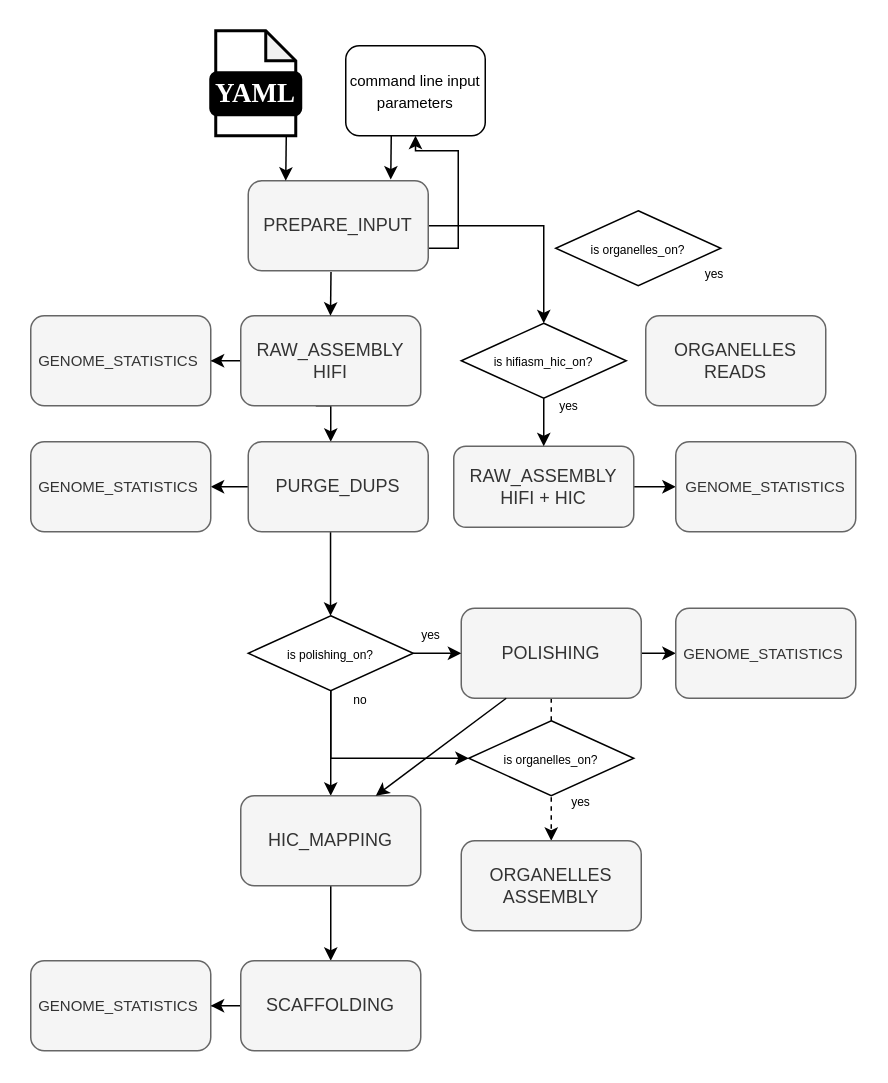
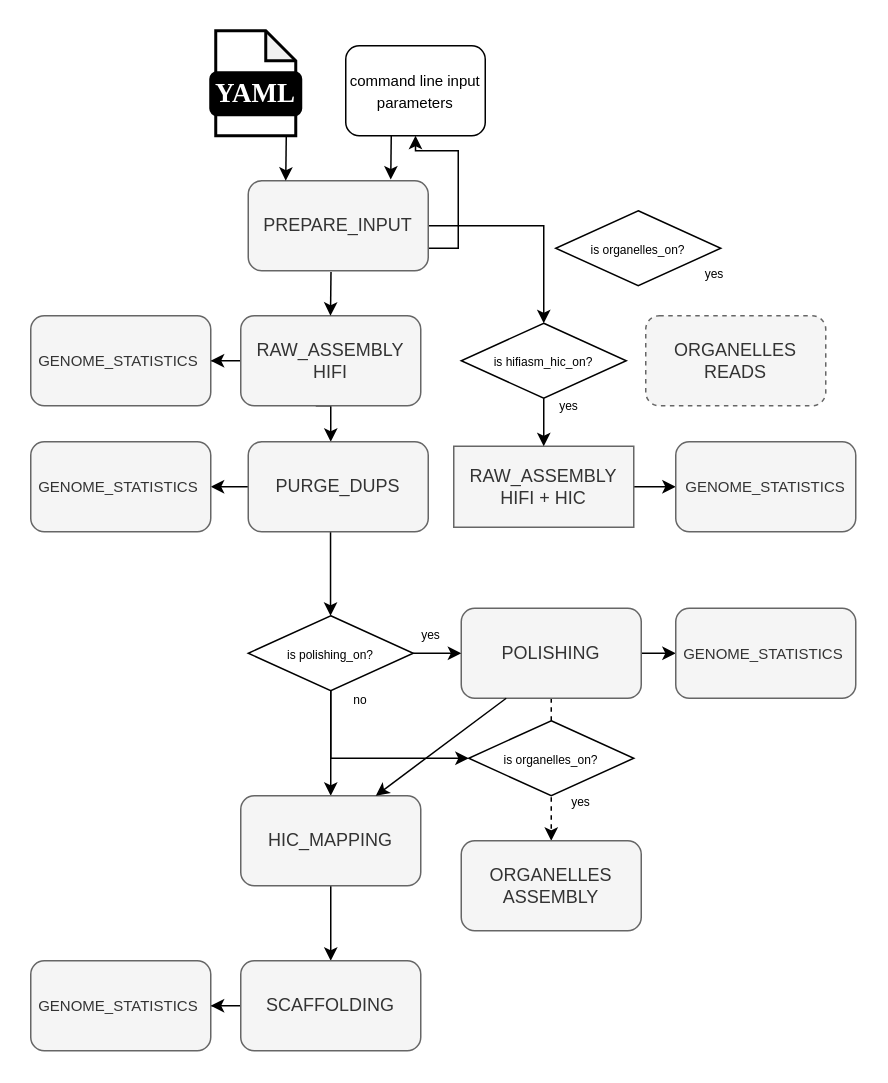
  <mxCell id="0" />
  <mxCell id="1" parent="0" />
  <mxCell id="2" value="" style="group" parent="1" vertex="1" connectable="0"><mxGeometry x="140" y="20" width="60" height="70" as="geometry" /></mxCell>
  <mxCell id="3" value="" style="shape=note;whiteSpace=wrap;html=1;backgroundOutline=1;darkOpacity=0.05;rounded=1;size=20;strokeWidth=2;" parent="2" vertex="1"><mxGeometry x="3.333" width="53.333" height="70" as="geometry" /></mxCell>
  <mxCell id="4" value="&lt;font data-font-src=&quot;https://fonts.googleapis.com/css?family=Maven+Pro&quot; face=&quot;Maven Pro&quot; color=&quot;#ffffff&quot;&gt;&lt;b&gt;&lt;font style=&quot;font-size: 18px;&quot;&gt;YAML&lt;/font&gt;&lt;/b&gt;&lt;/font&gt;" style="rounded=1;whiteSpace=wrap;html=1;strokeWidth=2;fillColor=#000000;" parent="2" vertex="1"><mxGeometry y="28" width="60" height="28" as="geometry" /></mxCell>
  <mxCell id="5" value="&lt;font style=&quot;font-size: 10px;&quot;&gt;command line input parameters&lt;/font&gt;" style="rounded=1;whiteSpace=wrap;html=1;" parent="1" vertex="1"><mxGeometry x="230" y="30" width="93" height="60" as="geometry" /></mxCell>
  <mxCell id="6" style="edgeStyle=orthogonalEdgeStyle;rounded=0;orthogonalLoop=1;jettySize=auto;html=1;entryX=0.5;entryY=0;entryDx=0;entryDy=0;" parent="1" source="8" target="38" edge="1"><mxGeometry relative="1" as="geometry" /></mxCell>
  <mxCell id="7" style="edgeStyle=orthogonalEdgeStyle;rounded=0;orthogonalLoop=1;jettySize=auto;html=1;exitX=1;exitY=0.75;exitDx=0;exitDy=0;" parent="1" source="8" target="5" edge="1"><mxGeometry relative="1" as="geometry" /></mxCell>
  <mxCell id="8" value="PREPARE_INPUT" style="rounded=1;whiteSpace=wrap;html=1;fillColor=#f5f5f5;fontColor=#333333;strokeColor=#666666;" parent="1" vertex="1"><mxGeometry x="165" y="120" width="120" height="60" as="geometry" /></mxCell>
  <mxCell id="9" style="edgeStyle=orthogonalEdgeStyle;rounded=0;orthogonalLoop=1;jettySize=auto;html=1;exitX=0.5;exitY=1;exitDx=0;exitDy=0;entryX=0.5;entryY=0;entryDx=0;entryDy=0;" parent="1" edge="1"><mxGeometry relative="1" as="geometry"><mxPoint x="210" y="270" as="sourcePoint" /><mxPoint x="220" y="294" as="targetPoint" /><Array as="points"><mxPoint x="220" y="270" /></Array></mxGeometry></mxCell>
  <mxCell id="10" value="" style="edgeStyle=orthogonalEdgeStyle;rounded=0;orthogonalLoop=1;jettySize=auto;html=1;" parent="1" source="11" target="25" edge="1"><mxGeometry relative="1" as="geometry" /></mxCell>
  <mxCell id="11" value="RAW_ASSEMBLY&lt;div&gt;HIFI&lt;/div&gt;" style="rounded=1;whiteSpace=wrap;html=1;fillColor=#f5f5f5;fontColor=#333333;strokeColor=#666666;" parent="1" vertex="1"><mxGeometry x="160" y="210" width="120" height="60" as="geometry" /></mxCell>
  <mxCell id="12" style="edgeStyle=orthogonalEdgeStyle;rounded=0;orthogonalLoop=1;jettySize=auto;html=1;exitX=0;exitY=0.5;exitDx=0;exitDy=0;entryX=1;entryY=0.5;entryDx=0;entryDy=0;" parent="1" source="15" target="26" edge="1"><mxGeometry relative="1" as="geometry" /></mxCell>
  <mxCell id="13" value="" style="edgeStyle=orthogonalEdgeStyle;rounded=0;orthogonalLoop=1;jettySize=auto;html=1;" parent="1" source="33" target="21" edge="1"><mxGeometry relative="1" as="geometry" /></mxCell>
  <mxCell id="14" value="" style="edgeStyle=orthogonalEdgeStyle;rounded=0;orthogonalLoop=1;jettySize=auto;html=1;" parent="1" edge="1"><mxGeometry relative="1" as="geometry"><mxPoint x="219.86" y="354" as="sourcePoint" /><mxPoint x="219.86" y="410" as="targetPoint" /></mxGeometry></mxCell>
  <mxCell id="15" value="PURGE_DUPS" style="rounded=1;whiteSpace=wrap;html=1;fillColor=#f5f5f5;fontColor=#333333;strokeColor=#666666;" parent="1" vertex="1"><mxGeometry x="165" y="294" width="120" height="60" as="geometry" /></mxCell>
- <mxCell id="16" value="ORGANELLES READS" style="rounded=1;whiteSpace=wrap;html=1;fillColor=#f5f5f5;fontColor=#333333;strokeColor=#666666;" parent="1" vertex="1"><mxGeometry x="430" y="210" width="120" height="60" as="geometry" /></mxCell>
+ <mxCell id="16" value="ORGANELLES READS" style="rounded=1;whiteSpace=wrap;html=1;fillColor=#f5f5f5;fontColor=#333333;strokeColor=#666666;dashed=1;" parent="1" vertex="1"><mxGeometry x="430" y="210" width="120" height="60" as="geometry" /></mxCell>
  <mxCell id="17" value="" style="edgeStyle=orthogonalEdgeStyle;rounded=0;orthogonalLoop=1;jettySize=auto;html=1;" parent="1" source="19" target="27" edge="1"><mxGeometry relative="1" as="geometry" /></mxCell>
  <mxCell id="18" value="" style="edgeStyle=orthogonalEdgeStyle;rounded=0;orthogonalLoop=1;jettySize=auto;html=1;dashed=1;" parent="1" source="19" target="24" edge="1"><mxGeometry relative="1" as="geometry" /></mxCell>
  <mxCell id="19" value="POLISHING" style="rounded=1;whiteSpace=wrap;html=1;fillColor=#f5f5f5;fontColor=#333333;strokeColor=#666666;" parent="1" vertex="1"><mxGeometry x="307" y="405" width="120" height="60" as="geometry" /></mxCell>
  <mxCell id="20" value="" style="edgeStyle=orthogonalEdgeStyle;rounded=0;orthogonalLoop=1;jettySize=auto;html=1;" parent="1" source="21" target="23" edge="1"><mxGeometry relative="1" as="geometry" /></mxCell>
  <mxCell id="21" value="HIC_MAPPING" style="rounded=1;whiteSpace=wrap;html=1;fillColor=#f5f5f5;fontColor=#333333;strokeColor=#666666;" parent="1" vertex="1"><mxGeometry x="160" y="530" width="120" height="60" as="geometry" /></mxCell>
  <mxCell id="22" value="" style="edgeStyle=orthogonalEdgeStyle;rounded=0;orthogonalLoop=1;jettySize=auto;html=1;" parent="1" source="23" target="28" edge="1"><mxGeometry relative="1" as="geometry" /></mxCell>
  <mxCell id="23" value="SCAFFOLDING" style="rounded=1;whiteSpace=wrap;html=1;fillColor=#f5f5f5;fontColor=#333333;strokeColor=#666666;" parent="1" vertex="1"><mxGeometry x="160" y="640" width="120" height="60" as="geometry" /></mxCell>
  <mxCell id="24" value="ORGANELLES ASSEMBLY" style="rounded=1;whiteSpace=wrap;html=1;fillColor=#f5f5f5;fontColor=#333333;strokeColor=#666666;" parent="1" vertex="1"><mxGeometry x="307" y="560" width="120" height="60" as="geometry" /></mxCell>
  <mxCell id="25" value="&lt;font style=&quot;font-size: 10px;&quot;&gt;GENOME_STATISTICS&amp;nbsp;&lt;/font&gt;" style="rounded=1;whiteSpace=wrap;html=1;fillColor=#f5f5f5;fontColor=#333333;strokeColor=#666666;" parent="1" vertex="1"><mxGeometry x="20" y="210" width="120" height="60" as="geometry" /></mxCell>
  <mxCell id="26" value="&lt;font style=&quot;font-size: 10px;&quot;&gt;GENOME_STATISTICS&amp;nbsp;&lt;/font&gt;" style="rounded=1;whiteSpace=wrap;html=1;fillColor=#f5f5f5;fontColor=#333333;strokeColor=#666666;" parent="1" vertex="1"><mxGeometry x="20" y="294" width="120" height="60" as="geometry" /></mxCell>
  <mxCell id="27" value="&lt;font style=&quot;font-size: 10px;&quot;&gt;GENOME_STATISTICS&amp;nbsp;&lt;/font&gt;" style="rounded=1;whiteSpace=wrap;html=1;fillColor=#f5f5f5;fontColor=#333333;strokeColor=#666666;" parent="1" vertex="1"><mxGeometry x="450" y="405" width="120" height="60" as="geometry" /></mxCell>
  <mxCell id="28" value="&lt;font style=&quot;font-size: 10px;&quot;&gt;GENOME_STATISTICS&amp;nbsp;&lt;/font&gt;" style="rounded=1;whiteSpace=wrap;html=1;fillColor=#f5f5f5;fontColor=#333333;strokeColor=#666666;" parent="1" vertex="1"><mxGeometry x="20" y="640" width="120" height="60" as="geometry" /></mxCell>
  <mxCell id="29" style="edgeStyle=orthogonalEdgeStyle;rounded=0;orthogonalLoop=1;jettySize=auto;html=1;entryX=0.968;entryY=-0.013;entryDx=0;entryDy=0;entryPerimeter=0;" parent="1" edge="1"><mxGeometry relative="1" as="geometry"><mxPoint x="260.34" y="90" as="sourcePoint" /><mxPoint x="260" y="119.22" as="targetPoint" /></mxGeometry></mxCell>
  <mxCell id="30" style="edgeStyle=orthogonalEdgeStyle;rounded=0;orthogonalLoop=1;jettySize=auto;html=1;entryX=0.968;entryY=-0.013;entryDx=0;entryDy=0;entryPerimeter=0;" parent="1" edge="1"><mxGeometry relative="1" as="geometry"><mxPoint x="190.34" y="90.78" as="sourcePoint" /><mxPoint x="190" y="120" as="targetPoint" /></mxGeometry></mxCell>
  <mxCell id="31" style="edgeStyle=orthogonalEdgeStyle;rounded=0;orthogonalLoop=1;jettySize=auto;html=1;entryX=0.968;entryY=-0.013;entryDx=0;entryDy=0;entryPerimeter=0;" parent="1" edge="1"><mxGeometry relative="1" as="geometry"><mxPoint x="220.17" y="180.78" as="sourcePoint" /><mxPoint x="219.83" y="210" as="targetPoint" /></mxGeometry></mxCell>
  <mxCell id="32" value="" style="edgeStyle=orthogonalEdgeStyle;rounded=0;orthogonalLoop=1;jettySize=auto;html=1;" parent="1" source="33" target="19" edge="1"><mxGeometry relative="1" as="geometry" /></mxCell>
  <mxCell id="33" value="&lt;font style=&quot;font-size: 8px;&quot;&gt;is polishing_on?&lt;/font&gt;" style="rhombus;whiteSpace=wrap;html=1;" parent="1" vertex="1"><mxGeometry x="165" y="410" width="110" height="50" as="geometry" /></mxCell>
  <mxCell id="34" style="edgeStyle=orthogonalEdgeStyle;rounded=0;orthogonalLoop=1;jettySize=auto;html=1;exitX=0.5;exitY=1;exitDx=0;exitDy=0;entryX=0;entryY=0.5;entryDx=0;entryDy=0;" parent="1" source="33" target="43" edge="1"><mxGeometry relative="1" as="geometry" /></mxCell>
  <mxCell id="35" value="" style="edgeStyle=orthogonalEdgeStyle;rounded=0;orthogonalLoop=1;jettySize=auto;html=1;" parent="1" source="36" target="39" edge="1"><mxGeometry relative="1" as="geometry" /></mxCell>
- <mxCell id="36" value="RAW_ASSEMBLY HIFI + HIC" style="rounded=1;whiteSpace=wrap;html=1;fillColor=#f5f5f5;fontColor=#333333;strokeColor=#666666;" parent="1" vertex="1"><mxGeometry x="302" y="297" width="120" height="54" as="geometry" /></mxCell>
+ <mxCell id="36" value="RAW_ASSEMBLY HIFI + HIC" style="whiteSpace=wrap;html=1;fillColor=#f5f5f5;fontColor=#333333;strokeColor=#666666;rounded=0;" parent="1" vertex="1"><mxGeometry x="302" y="297" width="120" height="54" as="geometry" /></mxCell>
  <mxCell id="37" value="" style="edgeStyle=orthogonalEdgeStyle;rounded=0;orthogonalLoop=1;jettySize=auto;html=1;" parent="1" source="38" target="36" edge="1"><mxGeometry relative="1" as="geometry" /></mxCell>
  <mxCell id="38" value="&lt;font style=&quot;font-size: 8px;&quot;&gt;is hifiasm_hic_on?&lt;/font&gt;" style="rhombus;whiteSpace=wrap;html=1;" parent="1" vertex="1"><mxGeometry x="307" y="215" width="110" height="50" as="geometry" /></mxCell>
  <mxCell id="39" value="&lt;font style=&quot;font-size: 10px;&quot;&gt;GENOME_STATISTICS&lt;/font&gt;" style="rounded=1;whiteSpace=wrap;html=1;fillColor=#f5f5f5;fontColor=#333333;strokeColor=#666666;" parent="1" vertex="1"><mxGeometry x="450" y="294" width="120" height="60" as="geometry" /></mxCell>
  <mxCell id="40" value="&lt;font style=&quot;font-size: 8px;&quot;&gt;yes&lt;/font&gt;" style="text;html=1;strokeColor=none;fillColor=none;align=center;verticalAlign=middle;whiteSpace=wrap;rounded=0;" parent="1" vertex="1"><mxGeometry x="349" y="254" width="60" height="30" as="geometry" /></mxCell>
  <mxCell id="41" value="&lt;span style=&quot;font-size: 8px;&quot;&gt;is organelles_on?&lt;/span&gt;" style="rhombus;whiteSpace=wrap;html=1;" parent="1" vertex="1"><mxGeometry x="370" y="140" width="110" height="50" as="geometry" /></mxCell>
  <mxCell id="42" value="&lt;font style=&quot;font-size: 8px;&quot;&gt;yes&lt;/font&gt;" style="text;html=1;strokeColor=none;fillColor=none;align=center;verticalAlign=middle;whiteSpace=wrap;rounded=0;" parent="1" vertex="1"><mxGeometry x="446" y="166" width="60" height="30" as="geometry" /></mxCell>
  <mxCell id="43" value="&lt;span style=&quot;font-size: 8px;&quot;&gt;is organelles_on?&lt;/span&gt;" style="rhombus;whiteSpace=wrap;html=1;" parent="1" vertex="1"><mxGeometry x="312" y="480" width="110" height="50" as="geometry" /></mxCell>
  <mxCell id="44" value="&lt;font style=&quot;font-size: 8px;&quot;&gt;yes&lt;/font&gt;" style="text;html=1;strokeColor=none;fillColor=none;align=center;verticalAlign=middle;whiteSpace=wrap;rounded=0;" parent="1" vertex="1"><mxGeometry x="257" y="407" width="60" height="30" as="geometry" /></mxCell>
  <mxCell id="45" value="&lt;font style=&quot;font-size: 8px;&quot;&gt;yes&lt;/font&gt;" style="text;html=1;strokeColor=none;fillColor=none;align=center;verticalAlign=middle;whiteSpace=wrap;rounded=0;" parent="1" vertex="1"><mxGeometry x="357" y="518" width="60" height="30" as="geometry" /></mxCell>
  <mxCell id="46" value="&lt;font style=&quot;font-size: 8px;&quot;&gt;no&lt;/font&gt;" style="text;html=1;strokeColor=none;fillColor=none;align=center;verticalAlign=middle;whiteSpace=wrap;rounded=0;" parent="1" vertex="1"><mxGeometry x="210" y="450" width="60" height="30" as="geometry" /></mxCell>
  <mxCell id="47" value="" style="endArrow=classic;html=1;rounded=0;exitX=0.25;exitY=1;exitDx=0;exitDy=0;entryX=0.75;entryY=0;entryDx=0;entryDy=0;" parent="1" source="19" target="21" edge="1"><mxGeometry width="50" height="50" relative="1" as="geometry"><mxPoint x="220" y="500" as="sourcePoint" /><mxPoint x="270" y="450" as="targetPoint" /></mxGeometry></mxCell>
